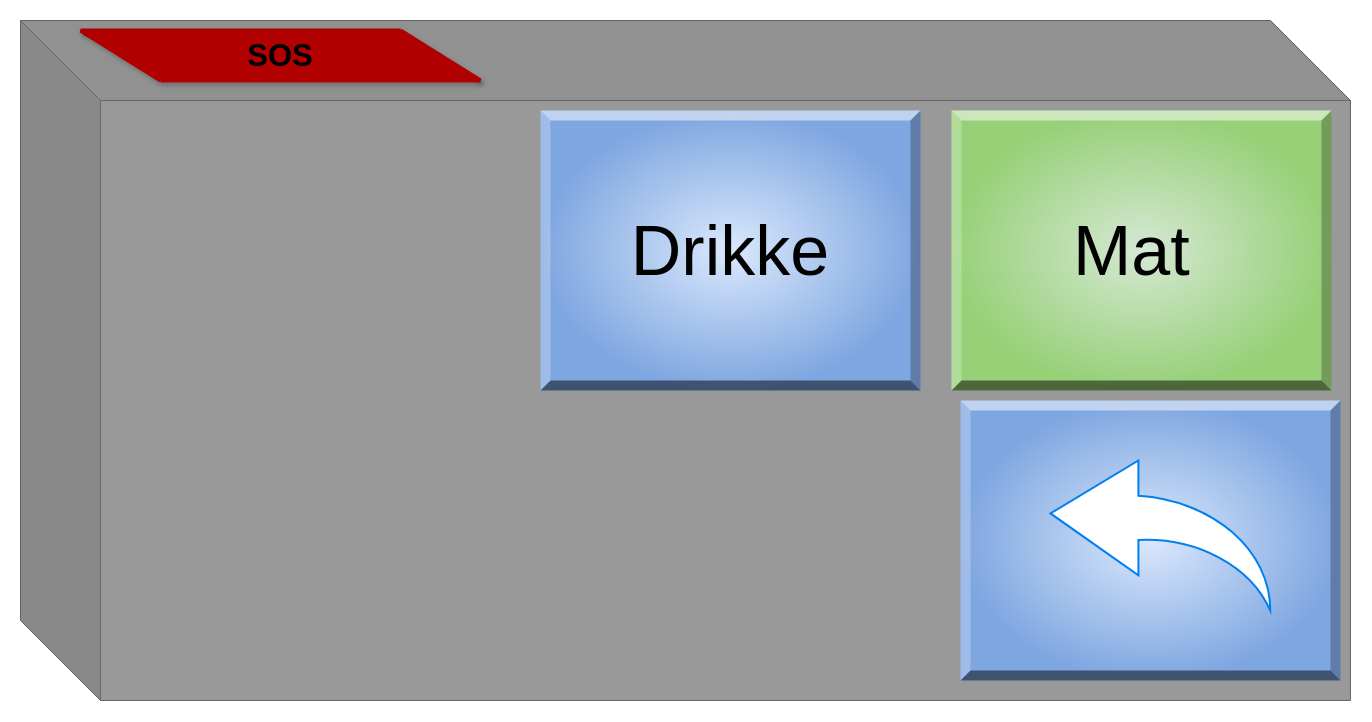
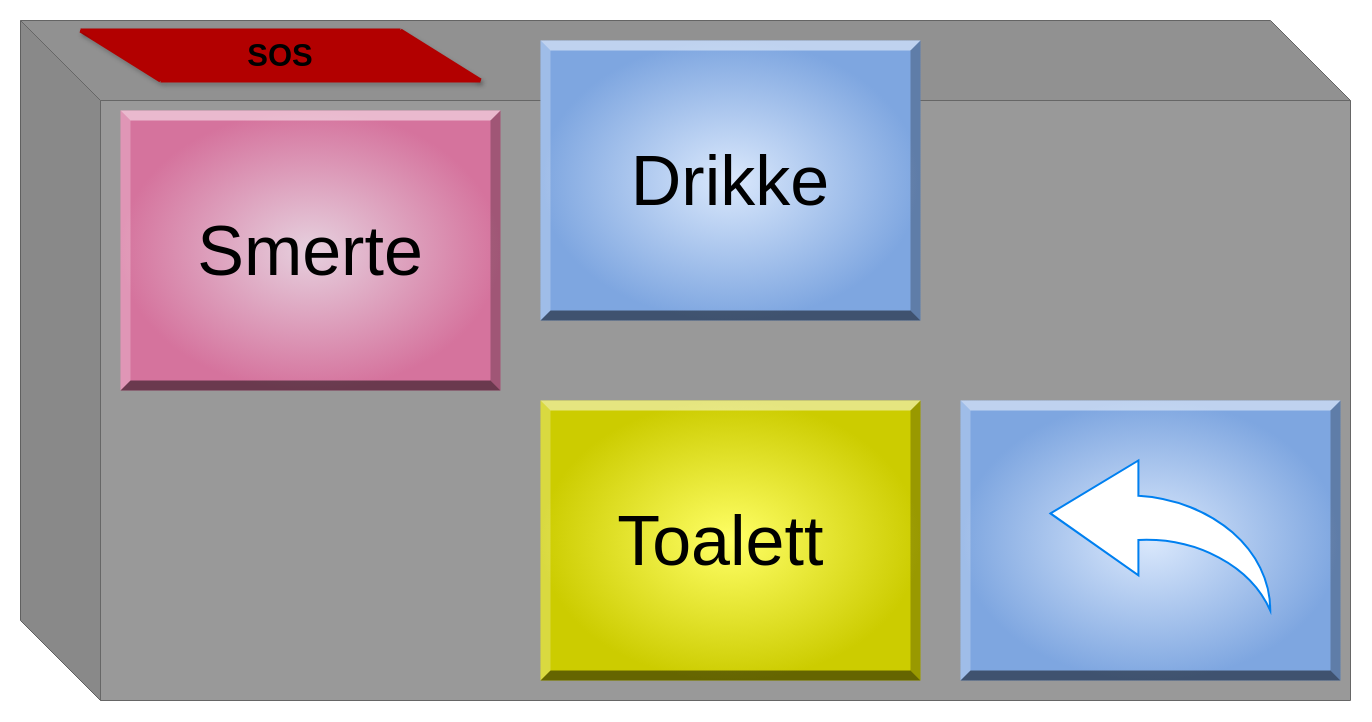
  <mxCell id="0" />
  <mxCell id="1" parent="0" />
  <mxCell id="2" value="" style="shape=cube;whiteSpace=wrap;html=1;boundedLbl=1;backgroundOutline=1;darkOpacity=0.05;darkOpacity2=0.1;direction=east;size=80;fillColor=#999999;strokeColor=#666666;fontColor=#333333;" vertex="1" parent="1"><mxGeometry x="20" y="20" width="1330" height="680" as="geometry" /></mxCell>
  <mxCell id="3" value="" style="endArrow=none;html=1;rounded=0;strokeWidth=4;shadow=1;fillColor=#e51400;strokeColor=#B20000;" edge="1" parent="1"><mxGeometry width="50" height="50" relative="1" as="geometry"><mxPoint x="80" y="30" as="sourcePoint" /><mxPoint x="160" y="80" as="targetPoint" /></mxGeometry></mxCell>
  <mxCell id="4" value="" style="endArrow=none;html=1;rounded=0;strokeWidth=4;shadow=1;fillColor=#e51400;strokeColor=#B20000;" edge="1" parent="1"><mxGeometry width="50" height="50" relative="1" as="geometry"><mxPoint x="400" y="30" as="sourcePoint" /><mxPoint x="480" y="80" as="targetPoint" /></mxGeometry></mxCell>
  <mxCell id="5" value="" style="endArrow=none;html=1;rounded=0;strokeWidth=4;shadow=1;fillColor=#e51400;strokeColor=#B20000;" edge="1" parent="1"><mxGeometry width="50" height="50" relative="1" as="geometry"><mxPoint x="160" y="80" as="sourcePoint" /><mxPoint x="480" y="80" as="targetPoint" /></mxGeometry></mxCell>
  <mxCell id="6" value="" style="endArrow=none;html=1;rounded=0;strokeWidth=4;shadow=1;fillColor=#e51400;strokeColor=#B20000;" edge="1" parent="1"><mxGeometry width="50" height="50" relative="1" as="geometry"><mxPoint x="80" y="30" as="sourcePoint" /><mxPoint x="400" y="30" as="targetPoint" /></mxGeometry></mxCell>
  <mxCell id="7" value="&lt;h1&gt;&lt;font color=&quot;#000000&quot; style=&quot;font-size: 31px;&quot;&gt;SOS&lt;/font&gt;&lt;/h1&gt;" style="text;html=1;align=center;verticalAlign=middle;whiteSpace=wrap;rounded=0;fillColor=#B20000;fontColor=#ffffff;strokeColor=#B20000;gradientColor=none;" vertex="1" parent="1"><mxGeometry x="160" y="30" width="240" height="50" as="geometry" /></mxCell>
  <mxCell id="8" value="" style="verticalLabelPosition=bottom;verticalAlign=top;html=1;shape=mxgraph.basic.orthogonal_triangle;strokeColor=#B20000;fillColor=#B20000;" vertex="1" parent="1"><mxGeometry x="400" y="30" width="80" height="50" as="geometry" /></mxCell>
  <mxCell id="9" value="" style="verticalLabelPosition=bottom;verticalAlign=top;html=1;shape=mxgraph.basic.orthogonal_triangle;strokeColor=#B20000;fillColor=#B20000;direction=west;" vertex="1" parent="1"><mxGeometry x="80" y="30" width="80" height="50" as="geometry" /></mxCell>
- <mxCell id="11" value="&lt;font style=&quot;font-size: 70px;&quot;&gt;Drikke&lt;/font&gt;" style="labelPosition=center;verticalLabelPosition=middle;align=center;html=1;shape=mxgraph.basic.shaded_button;dx=10;fillColor=#dae8fc;strokeColor=#6c8ebf;whiteSpace=wrap;gradientColor=#7ea6e0;gradientDirection=radial;" vertex="1" parent="1"><mxGeometry x="540" y="110" width="380" height="280" as="geometry" /></mxCell>
- <mxCell id="12" value="&lt;font style=&quot;font-size: 70px;&quot;&gt;Mat&amp;nbsp;&lt;/font&gt;" style="labelPosition=center;verticalLabelPosition=middle;align=center;html=1;shape=mxgraph.basic.shaded_button;dx=10;fillColor=#d5e8d4;strokeColor=#82b366;whiteSpace=wrap;gradientColor=#97d077;gradientDirection=radial;" vertex="1" parent="1"><mxGeometry x="951" y="110" width="380" height="280" as="geometry" /></mxCell>
+ <mxCell id="10" value="&lt;font style=&quot;font-size: 70px;&quot;&gt;Smerte&lt;/font&gt;" style="labelPosition=center;verticalLabelPosition=middle;align=center;html=1;shape=mxgraph.basic.shaded_button;dx=10;fillColor=#e6d0de;strokeColor=#996185;whiteSpace=wrap;gradientColor=#d5739d;gradientDirection=radial;" vertex="1" parent="1"><mxGeometry x="120" y="110" width="380" height="280" as="geometry" /></mxCell>
+ <mxCell id="11" value="&lt;font style=&quot;font-size: 70px;&quot;&gt;Drikke&lt;/font&gt;" style="labelPosition=center;verticalLabelPosition=middle;align=center;html=1;shape=mxgraph.basic.shaded_button;dx=10;fillColor=#dae8fc;strokeColor=#6c8ebf;whiteSpace=wrap;gradientColor=#7ea6e0;gradientDirection=radial;" vertex="1" parent="1"><mxGeometry x="540" y="40" width="380" height="280" as="geometry" /></mxCell>
  <mxCell id="13" value="" style="labelPosition=center;verticalLabelPosition=middle;align=center;html=1;shape=mxgraph.basic.shaded_button;dx=10;fillColor=#dae8fc;strokeColor=#6c8ebf;whiteSpace=wrap;gradientColor=#7ea6e0;gradientDirection=radial;" vertex="1" parent="1"><mxGeometry x="960" y="400" width="380" height="280" as="geometry" /></mxCell>
+ <mxCell id="14" value="&lt;font style=&quot;font-size: 70px;&quot;&gt;Toalett&amp;nbsp;&lt;/font&gt;" style="labelPosition=center;verticalLabelPosition=middle;align=center;html=1;shape=mxgraph.basic.shaded_button;dx=10;fillColor=#FFFF66;strokeColor=#6c8ebf;whiteSpace=wrap;gradientColor=#CCCC00;gradientDirection=radial;" vertex="1" parent="1"><mxGeometry x="540" y="400" width="380" height="280" as="geometry" /></mxCell>
  <mxCell id="15" value="" style="html=1;verticalLabelPosition=bottom;align=center;labelBackgroundColor=#ffffff;verticalAlign=top;strokeWidth=2;strokeColor=#0080F0;shadow=0;dashed=0;shape=mxgraph.ios7.icons.back;" vertex="1" parent="1"><mxGeometry x="1050" y="460" width="220" height="150" as="geometry" /></mxCell>
